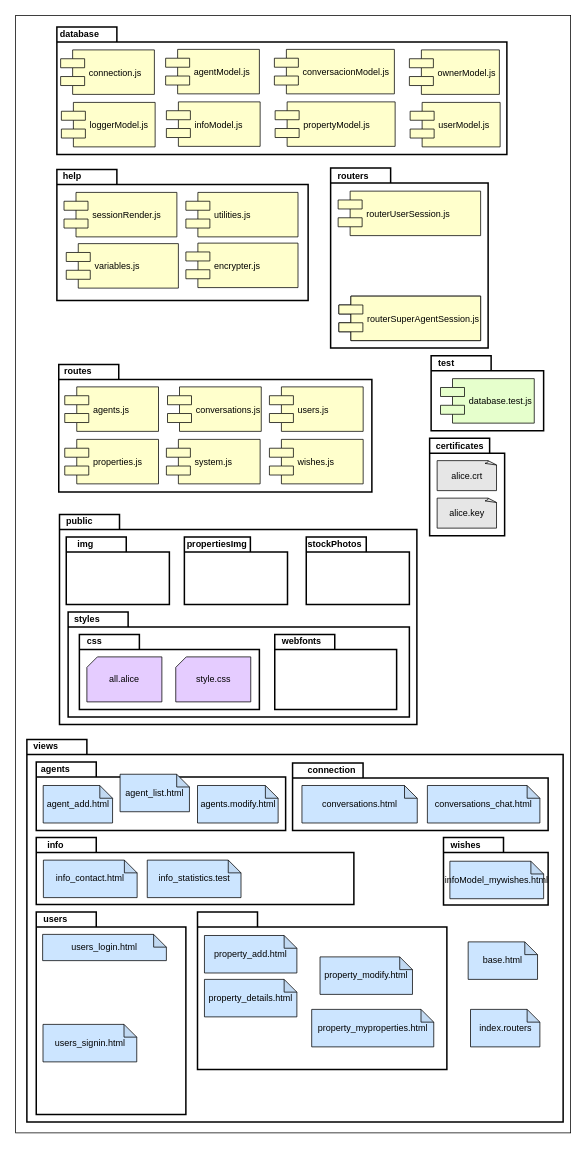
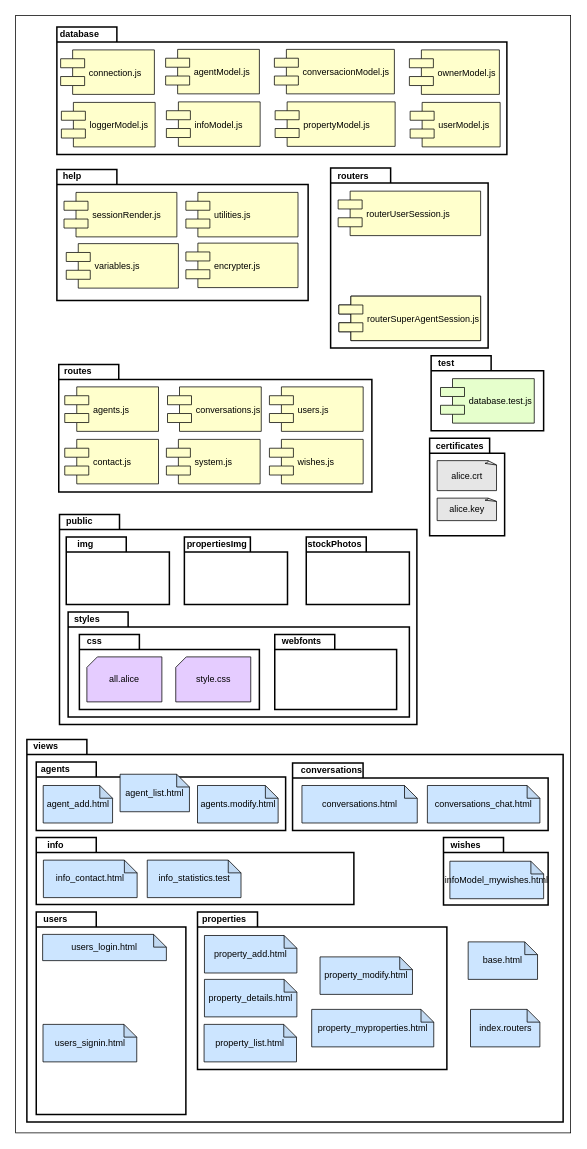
  <mxCell id="0" />
  <mxCell id="1" parent="0" />
  <mxCell id="2" value="" style="rounded=0;whiteSpace=wrap;html=1;" parent="1" vertex="1"><mxGeometry x="20" y="20" width="740" height="1490" as="geometry" /></mxCell>
  <mxCell id="3" value="" style="shape=folder;tabWidth=80;tabHeight=20;tabPosition=left;strokeWidth=2;html=1;whiteSpace=wrap;align=center;" parent="1" vertex="1"><mxGeometry x="75" y="35.35" width="600" height="170" as="geometry" /></mxCell>
  <mxCell id="4" value="&lt;b&gt;database&lt;/b&gt;" style="text;html=1;align=center;verticalAlign=middle;resizable=0;points=[];autosize=1;" parent="1" vertex="1"><mxGeometry x="70" y="35.35" width="70" height="20" as="geometry" /></mxCell>
  <mxCell id="5" value="" style="shape=folder;tabWidth=80;tabHeight=20;tabPosition=left;strokeWidth=2;html=1;whiteSpace=wrap;align=center;" parent="1" vertex="1"><mxGeometry x="75" y="225.35" width="335" height="174.65" as="geometry" /></mxCell>
  <mxCell id="6" value="&lt;b&gt;help&lt;/b&gt;" style="text;html=1;align=center;verticalAlign=middle;resizable=0;points=[];autosize=1;" parent="1" vertex="1"><mxGeometry x="75" y="225.35" width="40" height="20" as="geometry" /></mxCell>
  <mxCell id="7" value="" style="shape=folder;tabWidth=80;tabHeight=20;tabPosition=left;strokeWidth=2;html=1;whiteSpace=wrap;align=center;" parent="1" vertex="1"><mxGeometry x="440" y="223.65" width="210" height="240" as="geometry" /></mxCell>
  <mxCell id="8" value="&lt;b&gt;routers&lt;/b&gt;" style="text;html=1;align=center;verticalAlign=middle;resizable=0;points=[];autosize=1;" parent="1" vertex="1"><mxGeometry x="440" y="223.65" width="60" height="20" as="geometry" /></mxCell>
  <mxCell id="9" value="" style="shape=folder;tabWidth=80;tabHeight=20;tabPosition=left;strokeWidth=2;html=1;whiteSpace=wrap;align=center;" parent="1" vertex="1"><mxGeometry x="77.5" y="485.35" width="417.5" height="170" as="geometry" /></mxCell>
  <mxCell id="10" value="&lt;b&gt;routes&lt;/b&gt;" style="text;html=1;align=center;verticalAlign=middle;resizable=0;points=[];autosize=1;" parent="1" vertex="1"><mxGeometry x="77.5" y="485.35" width="50" height="20" as="geometry" /></mxCell>
  <mxCell id="11" value="" style="shape=folder;tabWidth=80;tabHeight=20;tabPosition=left;strokeWidth=2;html=1;whiteSpace=wrap;align=center;" parent="1" vertex="1"><mxGeometry x="574" y="473.68" width="150" height="100" as="geometry" /></mxCell>
  <mxCell id="12" value="&lt;b&gt;test&lt;/b&gt;" style="text;html=1;align=center;verticalAlign=middle;resizable=0;points=[];autosize=1;" parent="1" vertex="1"><mxGeometry x="574" y="473.68" width="40" height="20" as="geometry" /></mxCell>
  <mxCell id="13" value="" style="shape=folder;tabWidth=80;tabHeight=20;tabPosition=left;strokeWidth=2;html=1;whiteSpace=wrap;align=center;" parent="1" vertex="1"><mxGeometry x="572" y="583.68" width="100" height="130" as="geometry" /></mxCell>
  <mxCell id="14" value="&lt;b&gt;certificates&lt;/b&gt;" style="text;html=1;align=center;verticalAlign=middle;resizable=0;points=[];autosize=1;" parent="1" vertex="1"><mxGeometry x="572" y="583.68" width="80" height="20" as="geometry" /></mxCell>
  <mxCell id="15" value="alice.crt" style="whiteSpace=wrap;html=1;shape=mxgraph.basic.document;fillColor=#E6E6E6;" parent="1" vertex="1"><mxGeometry x="582" y="613.68" width="80" height="40" as="geometry" /></mxCell>
- <mxCell id="16" value="alice.key" style="whiteSpace=wrap;html=1;shape=mxgraph.basic.document;fillColor=#E6E6E6;" parent="1" vertex="1"><mxGeometry x="582" y="663.68" width="80" height="40" as="geometry" /></mxCell>
+ <mxCell id="16" value="alice.key" style="whiteSpace=wrap;html=1;shape=mxgraph.basic.document;fillColor=#E6E6E6;" parent="1" vertex="1"><mxGeometry x="582" y="663.68" width="80" height="30" as="geometry" /></mxCell>
  <mxCell id="17" style="edgeStyle=orthogonalEdgeStyle;rounded=0;orthogonalLoop=1;jettySize=auto;html=1;exitX=0.5;exitY=1;exitDx=0;exitDy=0;exitPerimeter=0;" parent="1" source="13" target="13" edge="1"><mxGeometry relative="1" as="geometry" /></mxCell>
  <mxCell id="18" value="" style="shape=folder;tabWidth=80;tabHeight=20;tabPosition=left;strokeWidth=2;html=1;whiteSpace=wrap;align=center;" parent="1" vertex="1"><mxGeometry x="78.5" y="685.35" width="476.5" height="280" as="geometry" /></mxCell>
  <mxCell id="19" value="&lt;b&gt;public&lt;/b&gt;" style="text;html=1;align=center;verticalAlign=middle;resizable=0;points=[];autosize=1;" parent="1" vertex="1"><mxGeometry x="80" y="685.35" width="50" height="20" as="geometry" /></mxCell>
  <mxCell id="20" value="" style="shape=folder;tabWidth=80;tabHeight=20;tabPosition=left;strokeWidth=2;html=1;whiteSpace=wrap;align=center;" parent="1" vertex="1"><mxGeometry x="87.5" y="715.35" width="137.5" height="90" as="geometry" /></mxCell>
  <mxCell id="21" value="" style="shape=folder;tabWidth=88;tabHeight=20;tabPosition=left;strokeWidth=2;html=1;whiteSpace=wrap;align=center;" parent="1" vertex="1"><mxGeometry x="245" y="715.35" width="137.5" height="90" as="geometry" /></mxCell>
  <mxCell id="22" value="" style="shape=folder;tabWidth=80;tabHeight=20;tabPosition=left;strokeWidth=2;html=1;whiteSpace=wrap;align=center;" parent="1" vertex="1"><mxGeometry x="407.5" y="715.35" width="137.5" height="90" as="geometry" /></mxCell>
  <mxCell id="23" value="" style="shape=folder;tabWidth=80;tabHeight=20;tabPosition=left;strokeWidth=2;html=1;whiteSpace=wrap;align=center;" parent="1" vertex="1"><mxGeometry x="90" y="815.35" width="455" height="140" as="geometry" /></mxCell>
  <mxCell id="24" value="&lt;b&gt;img&lt;/b&gt;" style="text;html=1;align=center;verticalAlign=middle;resizable=0;points=[];autosize=1;" parent="1" vertex="1"><mxGeometry x="92.5" y="715.35" width="40" height="20" as="geometry" /></mxCell>
  <mxCell id="25" value="&lt;b&gt;propertiesImg&lt;/b&gt;" style="text;html=1;align=center;verticalAlign=middle;resizable=0;points=[];autosize=1;" parent="1" vertex="1"><mxGeometry x="237.5" y="715.35" width="100" height="20" as="geometry" /></mxCell>
  <mxCell id="26" value="&lt;b&gt;stockPhotos&lt;/b&gt;" style="text;html=1;align=center;verticalAlign=middle;resizable=0;points=[];autosize=1;" parent="1" vertex="1"><mxGeometry x="400" y="715.35" width="90" height="20" as="geometry" /></mxCell>
  <mxCell id="27" value="&lt;b&gt;styles&lt;/b&gt;" style="text;html=1;align=center;verticalAlign=middle;resizable=0;points=[];autosize=1;" parent="1" vertex="1"><mxGeometry x="90" y="815.35" width="50" height="20" as="geometry" /></mxCell>
  <mxCell id="28" value="" style="shape=folder;tabWidth=80;tabHeight=20;tabPosition=left;strokeWidth=2;html=1;whiteSpace=wrap;align=center;" parent="1" vertex="1"><mxGeometry x="105" y="845.35" width="240" height="100" as="geometry" /></mxCell>
  <mxCell id="29" value="" style="shape=folder;tabWidth=80;tabHeight=20;tabPosition=left;strokeWidth=2;html=1;whiteSpace=wrap;align=center;" parent="1" vertex="1"><mxGeometry x="365.5" y="845.35" width="162.5" height="100" as="geometry" /></mxCell>
  <mxCell id="30" value="&lt;b&gt;css&lt;/b&gt;" style="text;html=1;align=center;verticalAlign=middle;resizable=0;points=[];autosize=1;" parent="1" vertex="1"><mxGeometry x="105" y="845.35" width="40" height="20" as="geometry" /></mxCell>
  <mxCell id="31" value="&lt;b&gt;webfonts&lt;/b&gt;" style="text;html=1;align=center;verticalAlign=middle;resizable=0;points=[];autosize=1;" parent="1" vertex="1"><mxGeometry x="365.5" y="845.35" width="70" height="20" as="geometry" /></mxCell>
  <mxCell id="32" value="" style="shape=folder;tabWidth=80;tabHeight=20;tabPosition=left;strokeWidth=2;html=1;whiteSpace=wrap;align=center;" parent="1" vertex="1"><mxGeometry x="35" y="985.35" width="715" height="510" as="geometry" /></mxCell>
  <mxCell id="33" value="&lt;b&gt;views&lt;/b&gt;" style="text;html=1;align=center;verticalAlign=middle;resizable=0;points=[];autosize=1;" parent="1" vertex="1"><mxGeometry x="35" y="985.35" width="50" height="20" as="geometry" /></mxCell>
  <mxCell id="34" value="connection.js" style="shape=component;align=left;spacingLeft=36;fillColor=#FFFFCC;" parent="1" vertex="1"><mxGeometry x="80" y="66.04" width="125" height="59.31" as="geometry" /></mxCell>
  <mxCell id="35" value="agentModel.js" style="shape=component;align=left;spacingLeft=36;fillColor=#FFFFCC;" parent="1" vertex="1"><mxGeometry x="220" y="65.35" width="125" height="59.31" as="geometry" /></mxCell>
  <mxCell id="36" value="conversacionModel.js" style="shape=component;align=left;spacingLeft=36;fillColor=#FFFFCC;" parent="1" vertex="1"><mxGeometry x="365" y="65.35" width="160" height="59.31" as="geometry" /></mxCell>
  <mxCell id="37" value="ownerModel.js" style="shape=component;align=left;spacingLeft=36;fillColor=#FFFFCC;" parent="1" vertex="1"><mxGeometry x="545" y="66.04" width="120" height="59.31" as="geometry" /></mxCell>
  <mxCell id="38" value="loggerModel.js" style="shape=component;align=left;spacingLeft=36;fillColor=#FFFFCC;" parent="1" vertex="1"><mxGeometry x="81" y="136.04" width="125" height="59.31" as="geometry" /></mxCell>
  <mxCell id="39" value="infoModel.js" style="shape=component;align=left;spacingLeft=36;fillColor=#FFFFCC;" parent="1" vertex="1"><mxGeometry x="221" y="135.35" width="125" height="59.31" as="geometry" /></mxCell>
  <mxCell id="40" value="propertyModel.js" style="shape=component;align=left;spacingLeft=36;fillColor=#FFFFCC;" parent="1" vertex="1"><mxGeometry x="366" y="135.35" width="160" height="59.31" as="geometry" /></mxCell>
  <mxCell id="41" value="userModel.js" style="shape=component;align=left;spacingLeft=36;fillColor=#FFFFCC;" parent="1" vertex="1"><mxGeometry x="546" y="136.04" width="120" height="59.31" as="geometry" /></mxCell>
  <mxCell id="42" value="sessionRender.js" style="shape=component;align=left;spacingLeft=36;fillColor=#FFFFCC;" parent="1" vertex="1"><mxGeometry x="84.5" y="256.04" width="150.5" height="59.31" as="geometry" /></mxCell>
  <mxCell id="43" value="utilities.js" style="shape=component;align=left;spacingLeft=36;fillColor=#FFFFCC;" parent="1" vertex="1"><mxGeometry x="247" y="256.04" width="149.5" height="59.31" as="geometry" /></mxCell>
  <mxCell id="44" value="variables.js" style="shape=component;align=left;spacingLeft=36;fillColor=#FFFFCC;" parent="1" vertex="1"><mxGeometry x="87.5" y="324.34" width="149.5" height="59.31" as="geometry" /></mxCell>
  <mxCell id="45" value="routerUserSession.js" style="shape=component;align=left;spacingLeft=36;fillColor=#FFFFCC;" parent="1" vertex="1"><mxGeometry x="450" y="254.34" width="190" height="59.31" as="geometry" /></mxCell>
  <mxCell id="46" value="routerSuperAgentSession.js" style="shape=component;align=left;spacingLeft=36;" parent="1" vertex="1"><mxGeometry x="451" y="394.34" width="189" height="59.31" as="geometry" /></mxCell>
  <mxCell id="47" value="database.test.js" style="shape=component;align=left;spacingLeft=36;fillColor=#E6FFCC;" parent="1" vertex="1"><mxGeometry x="586.5" y="504.37" width="125" height="59.31" as="geometry" /></mxCell>
  <mxCell id="48" value="agents.js" style="shape=component;align=left;spacingLeft=36;fillColor=#FFFFCC;" parent="1" vertex="1"><mxGeometry x="85.5" y="515.35" width="125" height="59.31" as="geometry" /></mxCell>
  <mxCell id="49" value="conversations.js" style="shape=component;align=left;spacingLeft=36;fillColor=#FFFFCC;" parent="1" vertex="1"><mxGeometry x="222.5" y="515.35" width="125" height="59.31" as="geometry" /></mxCell>
  <mxCell id="50" value="users.js" style="shape=component;align=left;spacingLeft=36;fillColor=#FFFFCC;" parent="1" vertex="1"><mxGeometry x="358.38" y="515.35" width="125" height="59.31" as="geometry" /></mxCell>
- <mxCell id="51" value="properties.js" style="shape=component;align=left;spacingLeft=36;fillColor=#FFFFCC;" parent="1" vertex="1"><mxGeometry x="85.5" y="585.35" width="125" height="59.31" as="geometry" /></mxCell>
+ <mxCell id="51" value="contact.js" style="shape=component;align=left;spacingLeft=36;fillColor=#FFFFCC;" parent="1" vertex="1"><mxGeometry x="85.5" y="585.35" width="125" height="59.31" as="geometry" /></mxCell>
  <mxCell id="52" value="system.js" style="shape=component;align=left;spacingLeft=36;fillColor=#FFFFCC;" parent="1" vertex="1"><mxGeometry x="221" y="585.35" width="125" height="59.31" as="geometry" /></mxCell>
  <mxCell id="53" value="wishes.js" style="shape=component;align=left;spacingLeft=36;fillColor=#FFFFCC;" parent="1" vertex="1"><mxGeometry x="358.38" y="585.35" width="125" height="59.31" as="geometry" /></mxCell>
  <mxCell id="54" value="&lt;span style=&quot;white-space: normal&quot;&gt;&lt;font style=&quot;font-size: 12px&quot;&gt;all.alice&lt;/font&gt;&lt;/span&gt;" style="shape=card;whiteSpace=wrap;html=1;size=14;fillColor=#E5CCFF;" parent="1" vertex="1"><mxGeometry x="115" y="875.35" width="100" height="60" as="geometry" /></mxCell>
  <mxCell id="55" value="&lt;span style=&quot;white-space: normal&quot;&gt;&lt;font style=&quot;font-size: 12px&quot;&gt;style.css&lt;/font&gt;&lt;/span&gt;" style="shape=card;whiteSpace=wrap;html=1;size=14;fillColor=#E5CCFF;" parent="1" vertex="1"><mxGeometry x="233.5" y="875.35" width="100" height="60" as="geometry" /></mxCell>
  <mxCell id="56" value="base.html" style="shape=note;whiteSpace=wrap;html=1;backgroundOutline=1;darkOpacity=0.05;size=17;fillColor=#CCE5FF;" parent="1" vertex="1"><mxGeometry x="623.38" y="1255.35" width="92.5" height="50" as="geometry" /></mxCell>
  <mxCell id="57" value="index.routers" style="shape=note;whiteSpace=wrap;html=1;backgroundOutline=1;darkOpacity=0.05;size=17;fillColor=#CCE5FF;" parent="1" vertex="1"><mxGeometry x="626.5" y="1345.35" width="92.5" height="50" as="geometry" /></mxCell>
  <mxCell id="58" value="" style="shape=folder;tabWidth=80;tabHeight=20;tabPosition=left;strokeWidth=2;html=1;whiteSpace=wrap;align=center;" parent="1" vertex="1"><mxGeometry x="47.5" y="1015.35" width="332.5" height="91.48" as="geometry" /></mxCell>
  <mxCell id="59" value="&lt;b&gt;agents&lt;/b&gt;" style="text;html=1;align=center;verticalAlign=middle;resizable=0;points=[];autosize=1;" parent="1" vertex="1"><mxGeometry x="47.5" y="1015.35" width="50" height="20" as="geometry" /></mxCell>
  <mxCell id="60" value="" style="shape=folder;tabWidth=94;tabHeight=20;tabPosition=left;strokeWidth=2;html=1;whiteSpace=wrap;align=center;" parent="1" vertex="1"><mxGeometry x="389.25" y="1016.83" width="340.75" height="90" as="geometry" /></mxCell>
  <mxCell id="61" value="agent_add.html" style="shape=note;whiteSpace=wrap;html=1;backgroundOutline=1;darkOpacity=0.05;size=17;fillColor=#CCE5FF;" parent="1" vertex="1"><mxGeometry x="56.75" y="1046.83" width="92.5" height="50" as="geometry" /></mxCell>
  <mxCell id="62" value="agent_list.html" style="shape=note;whiteSpace=wrap;html=1;backgroundOutline=1;darkOpacity=0.05;size=17;fillColor=#CCE5FF;" parent="1" vertex="1"><mxGeometry x="159.25" y="1031.83" width="92.5" height="50" as="geometry" /></mxCell>
  <mxCell id="63" value="agents.modify.html" style="shape=note;whiteSpace=wrap;html=1;backgroundOutline=1;darkOpacity=0.05;size=17;fillColor=#CCE5FF;" parent="1" vertex="1"><mxGeometry x="262.5" y="1046.83" width="107.5" height="50" as="geometry" /></mxCell>
  <mxCell id="64" value="conversations.html" style="shape=note;whiteSpace=wrap;html=1;backgroundOutline=1;darkOpacity=0.05;size=17;fillColor=#CCE5FF;" parent="1" vertex="1"><mxGeometry x="401.75" y="1046.83" width="153.75" height="50" as="geometry" /></mxCell>
  <mxCell id="65" value="conversations_chat.html" style="shape=note;whiteSpace=wrap;html=1;backgroundOutline=1;darkOpacity=0.05;size=17;fillColor=#CCE5FF;" parent="1" vertex="1"><mxGeometry x="569" y="1046.83" width="150" height="50" as="geometry" /></mxCell>
- <mxCell id="66" value="&lt;b&gt;connection&lt;/b&gt;" style="text;html=1;align=center;verticalAlign=middle;resizable=0;points=[];autosize=1;" parent="1" vertex="1"><mxGeometry x="390.5" y="1016.83" width="100" height="20" as="geometry" /></mxCell>
+ <mxCell id="66" value="&lt;b&gt;conversations&lt;/b&gt;" style="text;html=1;align=center;verticalAlign=middle;resizable=0;points=[];autosize=1;" parent="1" vertex="1"><mxGeometry x="390.5" y="1016.83" width="100" height="20" as="geometry" /></mxCell>
  <mxCell id="67" value="" style="shape=folder;tabWidth=80;tabHeight=20;tabPosition=left;strokeWidth=2;html=1;whiteSpace=wrap;align=center;" parent="1" vertex="1"><mxGeometry x="47.5" y="1116.33" width="423.5" height="89.02" as="geometry" /></mxCell>
  <mxCell id="68" value="&lt;b&gt;info&lt;/b&gt;" style="text;html=1;align=center;verticalAlign=middle;resizable=0;points=[];autosize=1;" parent="1" vertex="1"><mxGeometry x="52.5" y="1116.33" width="40" height="20" as="geometry" /></mxCell>
  <mxCell id="69" value="info_contact.html" style="shape=note;whiteSpace=wrap;html=1;backgroundOutline=1;darkOpacity=0.05;size=17;fillColor=#CCE5FF;" parent="1" vertex="1"><mxGeometry x="57" y="1146.33" width="125" height="50" as="geometry" /></mxCell>
  <mxCell id="70" value="info_statistics.test" style="shape=note;whiteSpace=wrap;html=1;backgroundOutline=1;darkOpacity=0.05;size=17;fillColor=#CCE5FF;" parent="1" vertex="1"><mxGeometry x="195.5" y="1146.33" width="125" height="50" as="geometry" /></mxCell>
  <mxCell id="71" value="" style="shape=folder;tabWidth=80;tabHeight=20;tabPosition=left;strokeWidth=2;html=1;whiteSpace=wrap;align=center;" parent="1" vertex="1"><mxGeometry x="262.5" y="1215.35" width="332.5" height="210" as="geometry" /></mxCell>
+ <mxCell id="72" value="&lt;b&gt;properties&lt;/b&gt;" style="text;html=1;align=center;verticalAlign=middle;resizable=0;points=[];autosize=1;" parent="1" vertex="1"><mxGeometry x="262.5" y="1215.35" width="70" height="20" as="geometry" /></mxCell>
  <mxCell id="73" value="property_add.html" style="shape=note;whiteSpace=wrap;html=1;backgroundOutline=1;darkOpacity=0.05;size=17;fillColor=#CCE5FF;" parent="1" vertex="1"><mxGeometry x="271.75" y="1246.83" width="123.25" height="50" as="geometry" /></mxCell>
  <mxCell id="74" value="property_details.html" style="shape=note;whiteSpace=wrap;html=1;backgroundOutline=1;darkOpacity=0.05;size=17;fillColor=#CCE5FF;" parent="1" vertex="1"><mxGeometry x="271.75" y="1305.35" width="123.25" height="50" as="geometry" /></mxCell>
+ <mxCell id="75" value="property_list.html" style="shape=note;whiteSpace=wrap;html=1;backgroundOutline=1;darkOpacity=0.05;size=17;fillColor=#CCE5FF;" parent="1" vertex="1"><mxGeometry x="271.25" y="1365.35" width="123.25" height="50" as="geometry" /></mxCell>
  <mxCell id="76" value="property_modify.html" style="shape=note;whiteSpace=wrap;html=1;backgroundOutline=1;darkOpacity=0.05;size=17;fillColor=#CCE5FF;" parent="1" vertex="1"><mxGeometry x="425.88" y="1275.35" width="123.25" height="50" as="geometry" /></mxCell>
  <mxCell id="77" value="property_myproperties.html" style="shape=note;whiteSpace=wrap;html=1;backgroundOutline=1;darkOpacity=0.05;size=17;fillColor=#CCE5FF;" parent="1" vertex="1"><mxGeometry x="414.75" y="1345.35" width="162.75" height="50" as="geometry" /></mxCell>
  <mxCell id="78" value="" style="shape=folder;tabWidth=80;tabHeight=20;tabPosition=left;strokeWidth=2;html=1;whiteSpace=wrap;align=center;" parent="1" vertex="1"><mxGeometry x="47.5" y="1215.35" width="199.5" height="270" as="geometry" /></mxCell>
  <mxCell id="79" value="&lt;b&gt;users&lt;/b&gt;" style="text;html=1;align=center;verticalAlign=middle;resizable=0;points=[];autosize=1;" parent="1" vertex="1"><mxGeometry x="47.5" y="1215.35" width="50" height="20" as="geometry" /></mxCell>
  <mxCell id="80" value="users_login.html" style="shape=note;whiteSpace=wrap;html=1;backgroundOutline=1;darkOpacity=0.05;size=17;fillColor=#CCE5FF;" parent="1" vertex="1"><mxGeometry x="56" y="1245.35" width="165" height="35" as="geometry" /></mxCell>
  <mxCell id="81" value="users_signin.html" style="shape=note;whiteSpace=wrap;html=1;backgroundOutline=1;darkOpacity=0.05;size=17;fillColor=#CCE5FF;" parent="1" vertex="1"><mxGeometry x="56.5" y="1365.35" width="125" height="50" as="geometry" /></mxCell>
  <mxCell id="82" value="" style="shape=folder;tabWidth=80;tabHeight=20;tabPosition=left;strokeWidth=2;html=1;whiteSpace=wrap;align=center;" parent="1" vertex="1"><mxGeometry x="590.5" y="1116.33" width="139.5" height="90" as="geometry" /></mxCell>
  <mxCell id="83" value="&lt;b&gt;wishes&lt;/b&gt;" style="text;html=1;align=center;verticalAlign=middle;resizable=0;points=[];autosize=1;" parent="1" vertex="1"><mxGeometry x="590" y="1116.33" width="60" height="20" as="geometry" /></mxCell>
  <mxCell id="84" value="infoModel_mywishes.html" style="shape=note;whiteSpace=wrap;html=1;backgroundOutline=1;darkOpacity=0.05;size=17;fillColor=#CCE5FF;" parent="1" vertex="1"><mxGeometry x="599" y="1147.81" width="125" height="50" as="geometry" /></mxCell>
  <mxCell id="85" value="routerSuperAgentSession.js" style="shape=component;align=left;spacingLeft=36;fillColor=#FFFFCC;" parent="1" vertex="1"><mxGeometry x="451" y="394.34" width="189" height="59.31" as="geometry" /></mxCell>
  <mxCell id="86" value="encrypter.js" style="shape=component;align=left;spacingLeft=36;fillColor=#FFFFCC;" parent="1" vertex="1"><mxGeometry x="247" y="323.65" width="149.5" height="59.31" as="geometry" /></mxCell>
